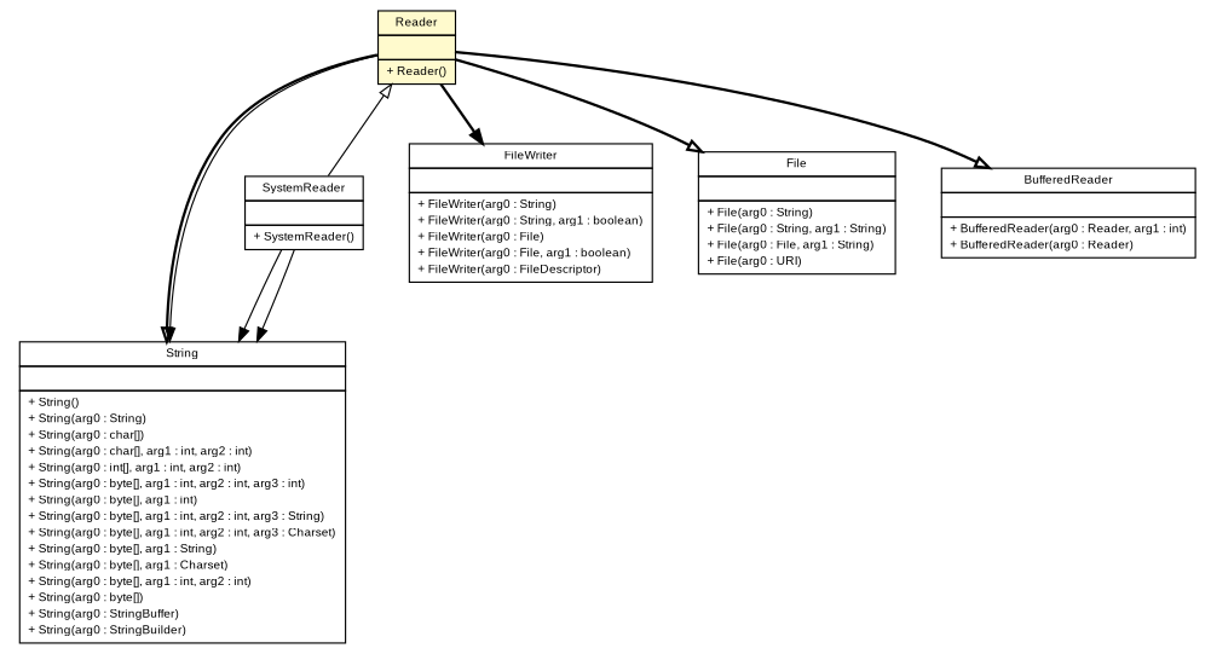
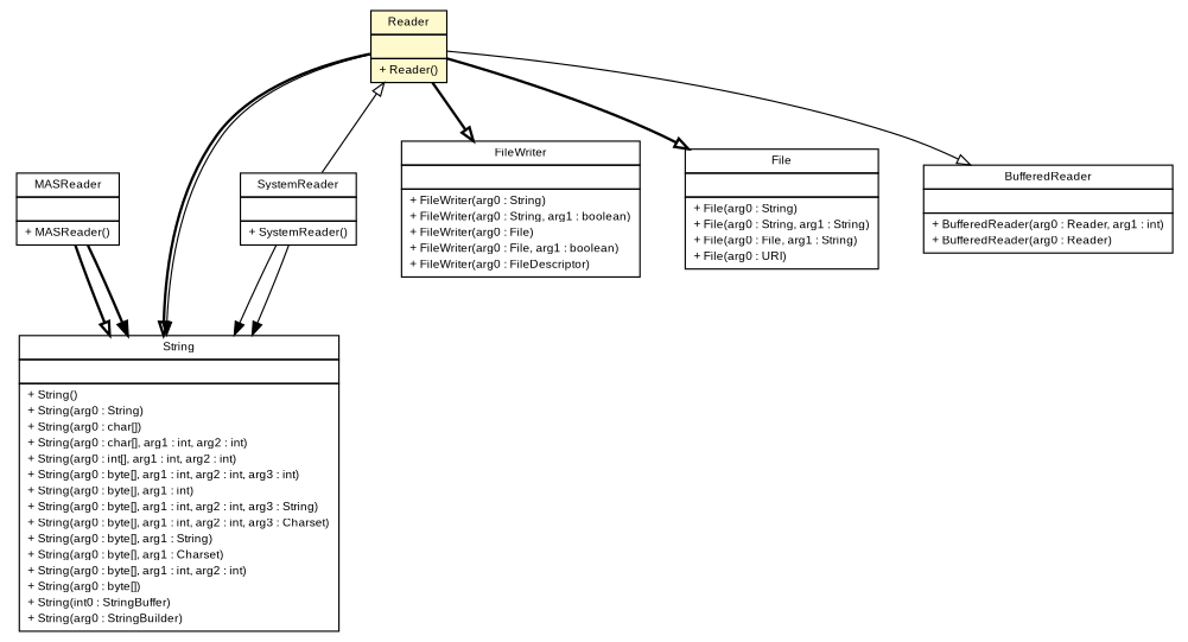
  digraph {
    nodesep=0.25
    ranksep=0.5
    node [fontcolor=black fontname=arial fontsize=9.0 shape=plaintext]
    edge [arrowhead=normal color=black fontcolor=black fontname=arial fontsize=10.0 headport=p labelfontname=arial labelfontsize=10 style=bold tailport=p]
-   n2 [label=<<table title="java.lang.String" border="0" cellborder="1" cellspacing="0" cellpadding="2" port="p" href="http://java.sun.com/j2se/1.4.2/docs/api/java/lang/String.html"> 		<tr><td><table border="0" cellspacing="0" cellpadding="1"> <tr><td align="center" balign="center"> String </td></tr> 		</table></td></tr> 		<tr><td><table border="0" cellspacing="0" cellpadding="1"> <tr><td align="left" balign="left">  </td></tr> 		</table></td></tr> 		<tr><td><table border="0" cellspacing="0" cellpadding="1"> <tr><td align="left" balign="left"> + String() </td></tr> <tr><td align="left" balign="left"> + String(arg0 : String) </td></tr> <tr><td align="left" balign="left"> + String(arg0 : char[]) </td></tr> <tr><td align="left" balign="left"> + String(arg0 : char[], arg1 : int, arg2 : int) </td></tr> <tr><td align="left" balign="left"> + String(arg0 : int[], arg1 : int, arg2 : int) </td></tr> <tr><td align="left" balign="left"> + String(arg0 : byte[], arg1 : int, arg2 : int, arg3 : int) </td></tr> <tr><td align="left" balign="left"> + String(arg0 : byte[], arg1 : int) </td></tr> <tr><td align="left" balign="left"> + String(arg0 : byte[], arg1 : int, arg2 : int, arg3 : String) </td></tr> <tr><td align="left" balign="left"> + String(arg0 : byte[], arg1 : int, arg2 : int, arg3 : Charset) </td></tr> <tr><td align="left" balign="left"> + String(arg0 : byte[], arg1 : String) </td></tr> <tr><td align="left" balign="left"> + String(arg0 : byte[], arg1 : Charset) </td></tr> <tr><td align="left" balign="left"> + String(arg0 : byte[], arg1 : int, arg2 : int) </td></tr> <tr><td align="left" balign="left"> + String(arg0 : byte[]) </td></tr> <tr><td align="left" balign="left"> + String(arg0 : StringBuffer) </td></tr> <tr><td align="left" balign="left"> + String(arg0 : StringBuilder) </td></tr> 		</table></td></tr> 		</table>>]
+   n1 [label=<<table title="es.upm.dit.gsi.beast.reader.mas.MASReader" border="0" cellborder="1" cellspacing="0" cellpadding="2" port="p" href="./mas/MASReader.html"> 		<tr><td><table border="0" cellspacing="0" cellpadding="1"> <tr><td align="center" balign="center"> MASReader </td></tr> 		</table></td></tr> 		<tr><td><table border="0" cellspacing="0" cellpadding="1"> <tr><td align="left" balign="left">  </td></tr> 		</table></td></tr> 		<tr><td><table border="0" cellspacing="0" cellpadding="1"> <tr><td align="left" balign="left"> + MASReader() </td></tr> 		</table></td></tr> 		</table>>]
+   n2 [label=<<table title="java.lang.String" border="0" cellborder="1" cellspacing="0" cellpadding="2" port="p" href="http://java.sun.com/j2se/1.4.2/docs/api/java/lang/String.html"> 		<tr><td><table border="0" cellspacing="0" cellpadding="1"> <tr><td align="center" balign="center"> String </td></tr> 		</table></td></tr> 		<tr><td><table border="0" cellspacing="0" cellpadding="1"> <tr><td align="left" balign="left">  </td></tr> 		</table></td></tr> 		<tr><td><table border="0" cellspacing="0" cellpadding="1"> <tr><td align="left" balign="left"> + String() </td></tr> <tr><td align="left" balign="left"> + String(arg0 : String) </td></tr> <tr><td align="left" balign="left"> + String(arg0 : char[]) </td></tr> <tr><td align="left" balign="left"> + String(arg0 : char[], arg1 : int, arg2 : int) </td></tr> <tr><td align="left" balign="left"> + String(arg0 : int[], arg1 : int, arg2 : int) </td></tr> <tr><td align="left" balign="left"> + String(arg0 : byte[], arg1 : int, arg2 : int, arg3 : int) </td></tr> <tr><td align="left" balign="left"> + String(arg0 : byte[], arg1 : int) </td></tr> <tr><td align="left" balign="left"> + String(arg0 : byte[], arg1 : int, arg2 : int, arg3 : String) </td></tr> <tr><td align="left" balign="left"> + String(arg0 : byte[], arg1 : int, arg2 : int, arg3 : Charset) </td></tr> <tr><td align="left" balign="left"> + String(arg0 : byte[], arg1 : String) </td></tr> <tr><td align="left" balign="left"> + String(arg0 : byte[], arg1 : Charset) </td></tr> <tr><td align="left" balign="left"> + String(arg0 : byte[], arg1 : int, arg2 : int) </td></tr> <tr><td align="left" balign="left"> + String(arg0 : byte[]) </td></tr> <tr><td align="left" balign="left"> + String(int0 : StringBuffer) </td></tr> <tr><td align="left" balign="left"> + String(arg0 : StringBuilder) </td></tr> 		</table></td></tr> 		</table>>]
    n3 [label=<<table title="es.upm.dit.gsi.beast.reader.Reader" border="0" cellborder="1" cellspacing="0" cellpadding="2" port="p" bgcolor="lemonChiffon" href="./Reader.html"> 		<tr><td><table border="0" cellspacing="0" cellpadding="1"> <tr><td align="center" balign="center"> Reader </td></tr> 		</table></td></tr> 		<tr><td><table border="0" cellspacing="0" cellpadding="1"> <tr><td align="left" balign="left">  </td></tr> 		</table></td></tr> 		<tr><td><table border="0" cellspacing="0" cellpadding="1"> <tr><td align="left" balign="left"> + Reader() </td></tr> 		</table></td></tr> 		</table>>]
    n4 [label=<<table title="es.upm.dit.gsi.beast.reader.system.SystemReader" border="0" cellborder="1" cellspacing="0" cellpadding="2" port="p" href="./system/SystemReader.html"> 		<tr><td><table border="0" cellspacing="0" cellpadding="1"> <tr><td align="center" balign="center"> SystemReader </td></tr> 		</table></td></tr> 		<tr><td><table border="0" cellspacing="0" cellpadding="1"> <tr><td align="left" balign="left">  </td></tr> 		</table></td></tr> 		<tr><td><table border="0" cellspacing="0" cellpadding="1"> <tr><td align="left" balign="left"> + SystemReader() </td></tr> 		</table></td></tr> 		</table>>]
    n5 [label=<<table title="java.io.FileWriter" border="0" cellborder="1" cellspacing="0" cellpadding="2" port="p" href="http://java.sun.com/j2se/1.4.2/docs/api/java/io/FileWriter.html"> 		<tr><td><table border="0" cellspacing="0" cellpadding="1"> <tr><td align="center" balign="center"> FileWriter </td></tr> 		</table></td></tr> 		<tr><td><table border="0" cellspacing="0" cellpadding="1"> <tr><td align="left" balign="left">  </td></tr> 		</table></td></tr> 		<tr><td><table border="0" cellspacing="0" cellpadding="1"> <tr><td align="left" balign="left"> + FileWriter(arg0 : String) </td></tr> <tr><td align="left" balign="left"> + FileWriter(arg0 : String, arg1 : boolean) </td></tr> <tr><td align="left" balign="left"> + FileWriter(arg0 : File) </td></tr> <tr><td align="left" balign="left"> + FileWriter(arg0 : File, arg1 : boolean) </td></tr> <tr><td align="left" balign="left"> + FileWriter(arg0 : FileDescriptor) </td></tr> 		</table></td></tr> 		</table>>]
    n6 [label=<<table title="java.io.File" border="0" cellborder="1" cellspacing="0" cellpadding="2" port="p" href="http://java.sun.com/j2se/1.4.2/docs/api/java/io/File.html"> 		<tr><td><table border="0" cellspacing="0" cellpadding="1"> <tr><td align="center" balign="center"> File </td></tr> 		</table></td></tr> 		<tr><td><table border="0" cellspacing="0" cellpadding="1"> <tr><td align="left" balign="left">  </td></tr> 		</table></td></tr> 		<tr><td><table border="0" cellspacing="0" cellpadding="1"> <tr><td align="left" balign="left"> + File(arg0 : String) </td></tr> <tr><td align="left" balign="left"> + File(arg0 : String, arg1 : String) </td></tr> <tr><td align="left" balign="left"> + File(arg0 : File, arg1 : String) </td></tr> <tr><td align="left" balign="left"> + File(arg0 : URI) </td></tr> 		</table></td></tr> 		</table>>]
    n7 [label=<<table title="java.io.BufferedReader" border="0" cellborder="1" cellspacing="0" cellpadding="2" port="p" href="http://java.sun.com/j2se/1.4.2/docs/api/java/io/BufferedReader.html"> 		<tr><td><table border="0" cellspacing="0" cellpadding="1"> <tr><td align="center" balign="center"> BufferedReader </td></tr> 		</table></td></tr> 		<tr><td><table border="0" cellspacing="0" cellpadding="1"> <tr><td align="left" balign="left">  </td></tr> 		</table></td></tr> 		<tr><td><table border="0" cellspacing="0" cellpadding="1"> <tr><td align="left" balign="left"> + BufferedReader(arg0 : Reader, arg1 : int) </td></tr> <tr><td align="left" balign="left"> + BufferedReader(arg0 : Reader) </td></tr> 		</table></td></tr> 		</table>>]
+   n1 -> n2 [arrowhead=onormal]
+   n1 -> n2
    n3 -> n2 [arrowhead=onormal]
    n3 -> n2 [style=solid]
    n3 -> n4 [arrowtail=empty dir=back fontsize=10 style=solid arrowhead="" color="" fontcolor=""]
-   n3 -> n5
+   n3 -> n5 [arrowhead=onormal]
    n3 -> n6 [arrowhead=onormal]
-   n3 -> n7 [arrowhead=onormal]
+   n3 -> n7 [arrowhead=onormal style=solid]
    n4 -> n2 [style=solid]
    n4 -> n2 [style=solid]
  }
